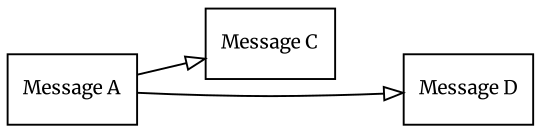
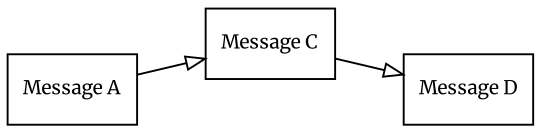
  digraph {
    fontname=Merriweather
    rankdir=LR
    node [fontname=Merriweather fontsize=10 shape=record]
    edge [arrowhead=empty fontname=Merriweather]
    n1 [label="Message A"]
    n2 [label="Message C"]
    n3 [label="Message D"]
    n1 -> n2
-   n1 -> n3
+   n2 -> n3
  }
